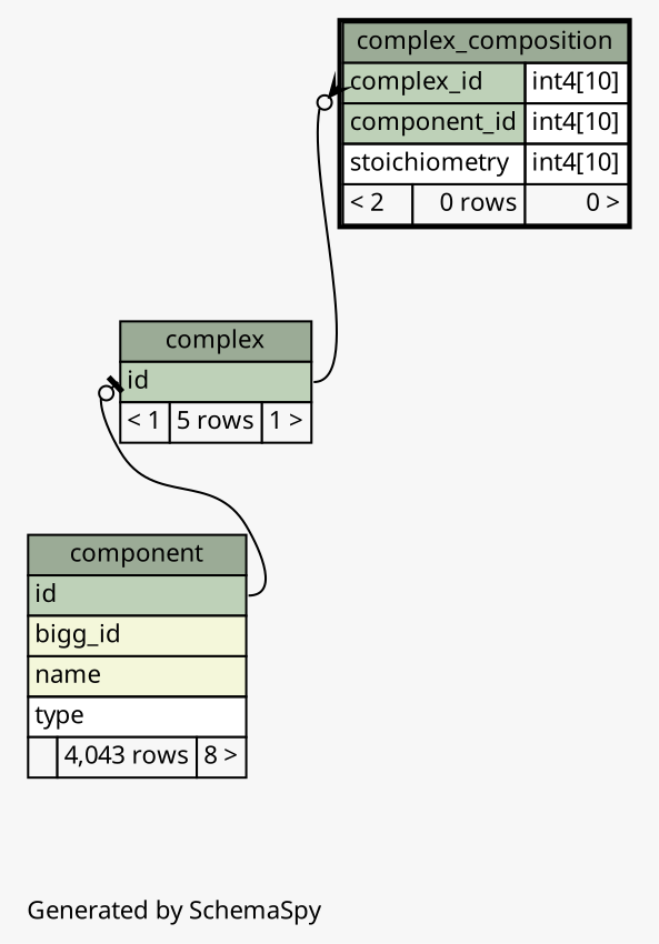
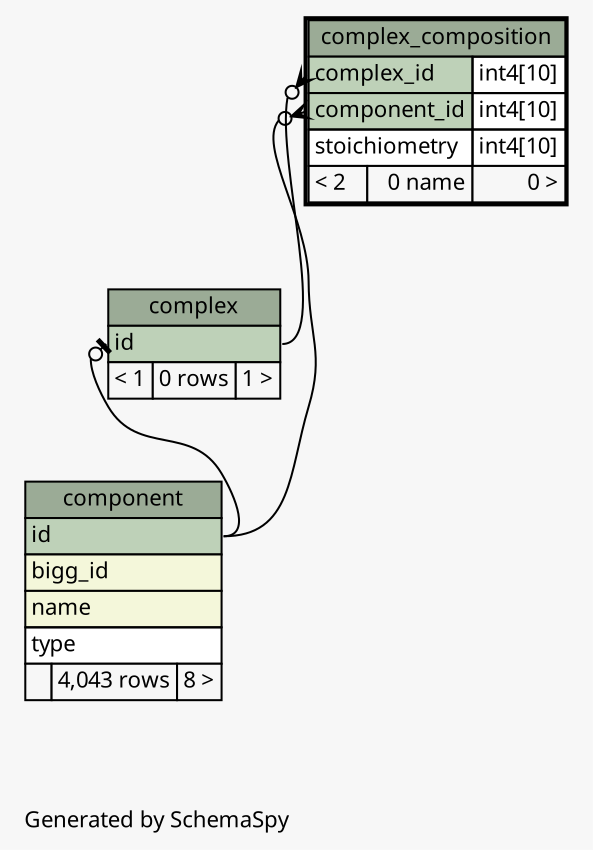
  digraph {
    bgcolor="#f7f7f7"
    fontname="Noto Sans"
    fontsize=11
    label="\nGenerated by SchemaSpy"
    labeljust=l
    nodesep=0.18
    rankdir=TB
    ranksep=0.46
    node [fontname="Noto Sans" fontsize=11 shape=plaintext]
    edge [arrowhead=none arrowsize=0.8 arrowtail=crowodot dir=back fontname="Noto Sans" headport="id:e"]
-   n1 [label=<     <TABLE BORDER="0" CELLBORDER="1" CELLSPACING="0" BGCOLOR="#ffffff">       <TR><TD COLSPAN="3" BGCOLOR="#9bab96" ALIGN="CENTER">complex</TD></TR>       <TR><TD PORT="id" COLSPAN="3" BGCOLOR="#bed1b8" ALIGN="LEFT">id</TD></TR>       <TR><TD ALIGN="LEFT" BGCOLOR="#f7f7f7">&lt; 1</TD><TD ALIGN="RIGHT" BGCOLOR="#f7f7f7">5 rows</TD><TD ALIGN="RIGHT" BGCOLOR="#f7f7f7">1 &gt;</TD></TR>     </TABLE>>]
+   n1 [label=<     <TABLE BORDER="0" CELLBORDER="1" CELLSPACING="0" BGCOLOR="#ffffff">       <TR><TD COLSPAN="3" BGCOLOR="#9bab96" ALIGN="CENTER">complex</TD></TR>       <TR><TD PORT="id" COLSPAN="3" BGCOLOR="#bed1b8" ALIGN="LEFT">id</TD></TR>       <TR><TD ALIGN="LEFT" BGCOLOR="#f7f7f7">&lt; 1</TD><TD ALIGN="RIGHT" BGCOLOR="#f7f7f7">0 rows</TD><TD ALIGN="RIGHT" BGCOLOR="#f7f7f7">1 &gt;</TD></TR>     </TABLE>>]
    n2 [label=<     <TABLE BORDER="0" CELLBORDER="1" CELLSPACING="0" BGCOLOR="#ffffff">       <TR><TD COLSPAN="3" BGCOLOR="#9bab96" ALIGN="CENTER">component</TD></TR>       <TR><TD PORT="id" COLSPAN="3" BGCOLOR="#bed1b8" ALIGN="LEFT">id</TD></TR>       <TR><TD PORT="bigg_id" COLSPAN="3" BGCOLOR="#f4f7da" ALIGN="LEFT">bigg_id</TD></TR>       <TR><TD PORT="name" COLSPAN="3" BGCOLOR="#f4f7da" ALIGN="LEFT">name</TD></TR>       <TR><TD PORT="type" COLSPAN="3" ALIGN="LEFT">type</TD></TR>       <TR><TD ALIGN="LEFT" BGCOLOR="#f7f7f7">  </TD><TD ALIGN="RIGHT" BGCOLOR="#f7f7f7">4,043 rows</TD><TD ALIGN="RIGHT" BGCOLOR="#f7f7f7">8 &gt;</TD></TR>     </TABLE>>]
-   n3 [label=<     <TABLE BORDER="2" CELLBORDER="1" CELLSPACING="0" BGCOLOR="#ffffff">       <TR><TD COLSPAN="3" BGCOLOR="#9bab96" ALIGN="CENTER">complex_composition</TD></TR>       <TR><TD PORT="complex_id" COLSPAN="2" BGCOLOR="#bed1b8" ALIGN="LEFT">complex_id</TD><TD PORT="complex_id.type" ALIGN="LEFT">int4[10]</TD></TR>       <TR><TD PORT="component_id" COLSPAN="2" BGCOLOR="#bed1b8" ALIGN="LEFT">component_id</TD><TD PORT="component_id.type" ALIGN="LEFT">int4[10]</TD></TR>       <TR><TD PORT="stoichiometry" COLSPAN="2" ALIGN="LEFT">stoichiometry</TD><TD PORT="stoichiometry.type" ALIGN="LEFT">int4[10]</TD></TR>       <TR><TD ALIGN="LEFT" BGCOLOR="#f7f7f7">&lt; 2</TD><TD ALIGN="RIGHT" BGCOLOR="#f7f7f7">0 rows</TD><TD ALIGN="RIGHT" BGCOLOR="#f7f7f7">0 &gt;</TD></TR>     </TABLE>>]
+   n3 [label=<     <TABLE BORDER="2" CELLBORDER="1" CELLSPACING="0" BGCOLOR="#ffffff">       <TR><TD COLSPAN="3" BGCOLOR="#9bab96" ALIGN="CENTER">complex_composition</TD></TR>       <TR><TD PORT="complex_id" COLSPAN="2" BGCOLOR="#bed1b8" ALIGN="LEFT">complex_id</TD><TD PORT="complex_id.type" ALIGN="LEFT">int4[10]</TD></TR>       <TR><TD PORT="component_id" COLSPAN="2" BGCOLOR="#bed1b8" ALIGN="LEFT">component_id</TD><TD PORT="component_id.type" ALIGN="LEFT">int4[10]</TD></TR>       <TR><TD PORT="stoichiometry" COLSPAN="2" ALIGN="LEFT">stoichiometry</TD><TD PORT="stoichiometry.type" ALIGN="LEFT">int4[10]</TD></TR>       <TR><TD ALIGN="LEFT" BGCOLOR="#f7f7f7">&lt; 2</TD><TD ALIGN="RIGHT" BGCOLOR="#f7f7f7">0 name</TD><TD ALIGN="RIGHT" BGCOLOR="#f7f7f7">0 &gt;</TD></TR>     </TABLE>>]
    n1 -> n2 [arrowtail=teeodot tailport="id:w"]
    n3 -> n1 [tailport="complex_id:w"]
+   n3 -> n2 [tailport="component_id:w"]
  }
